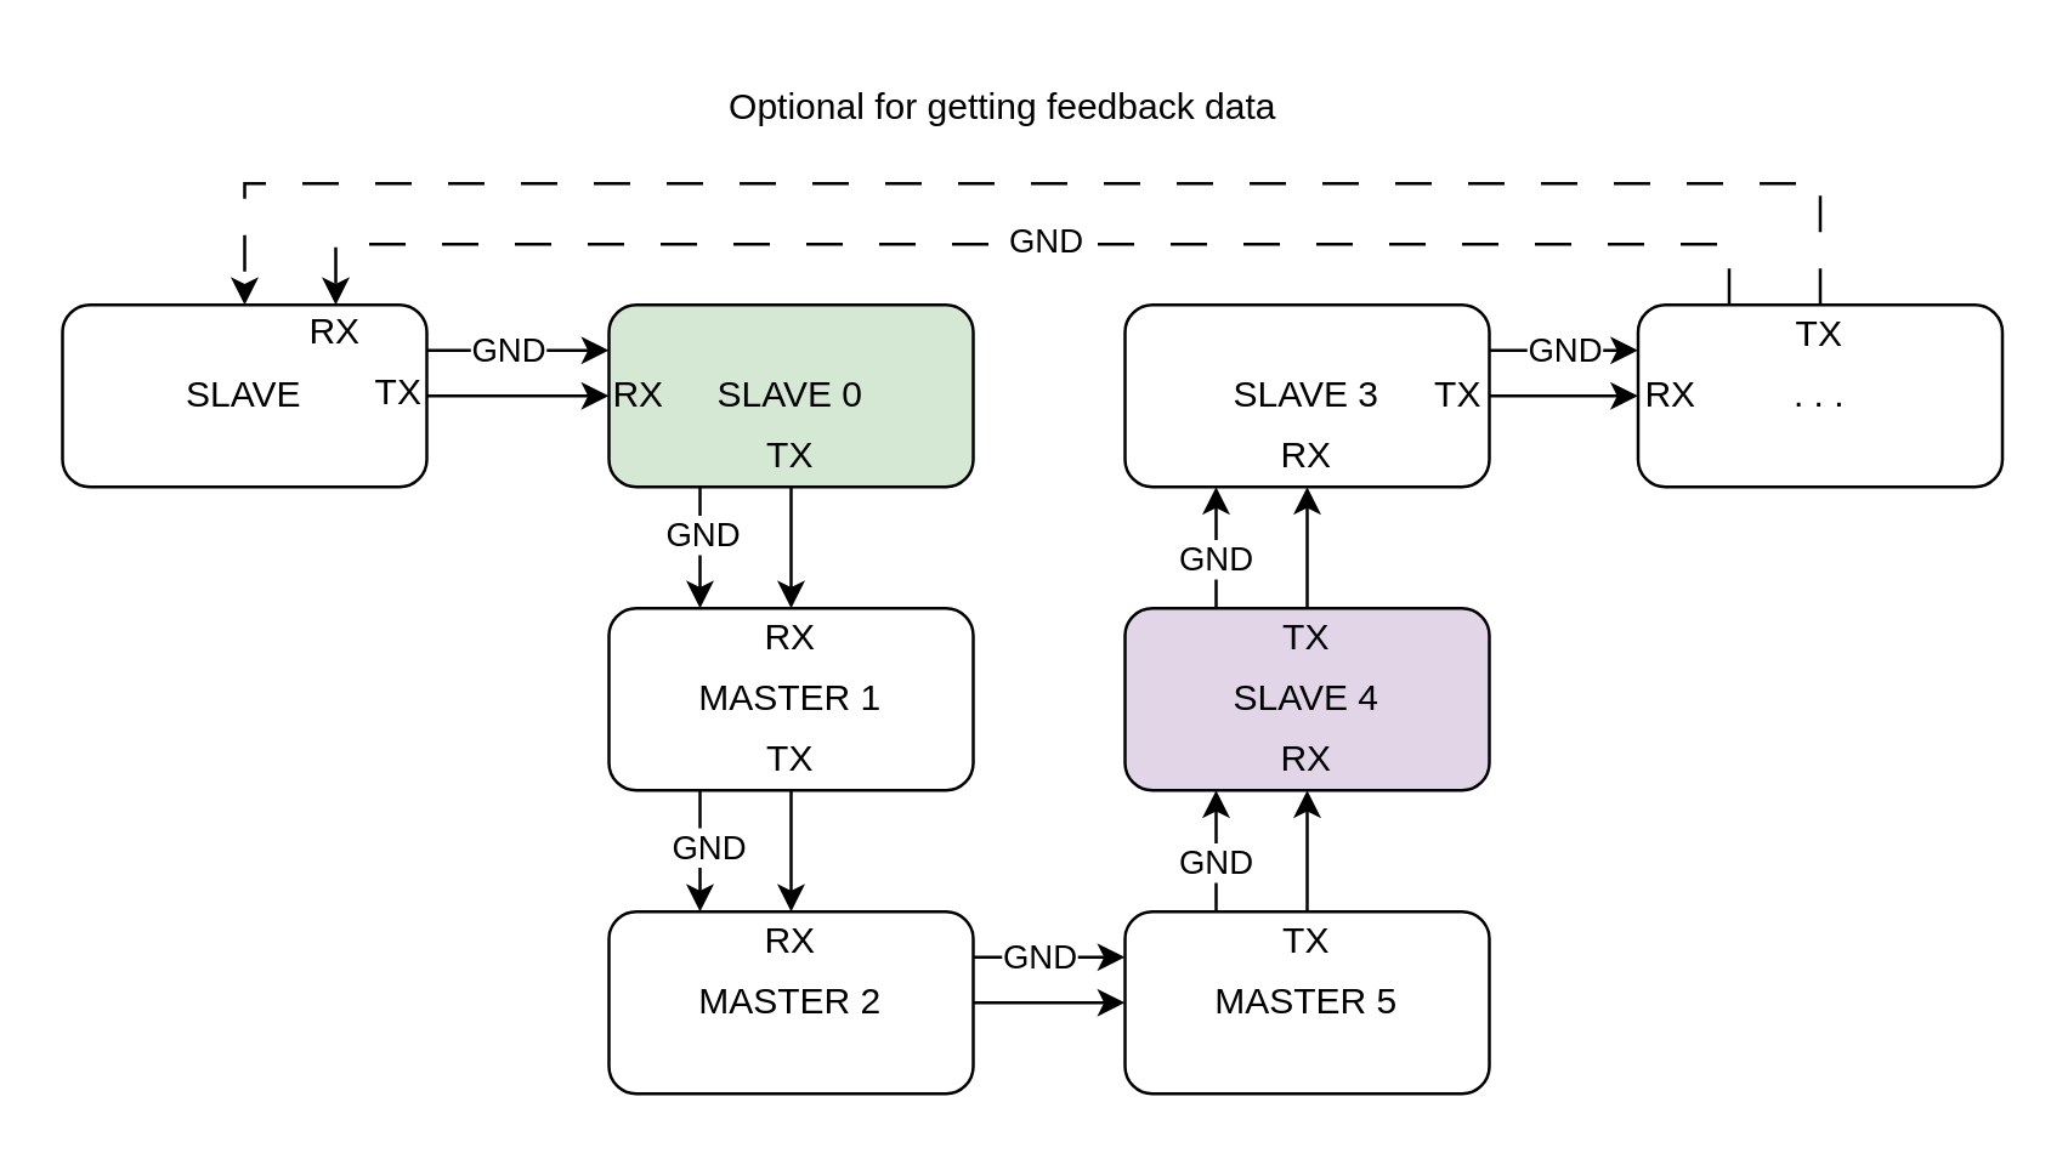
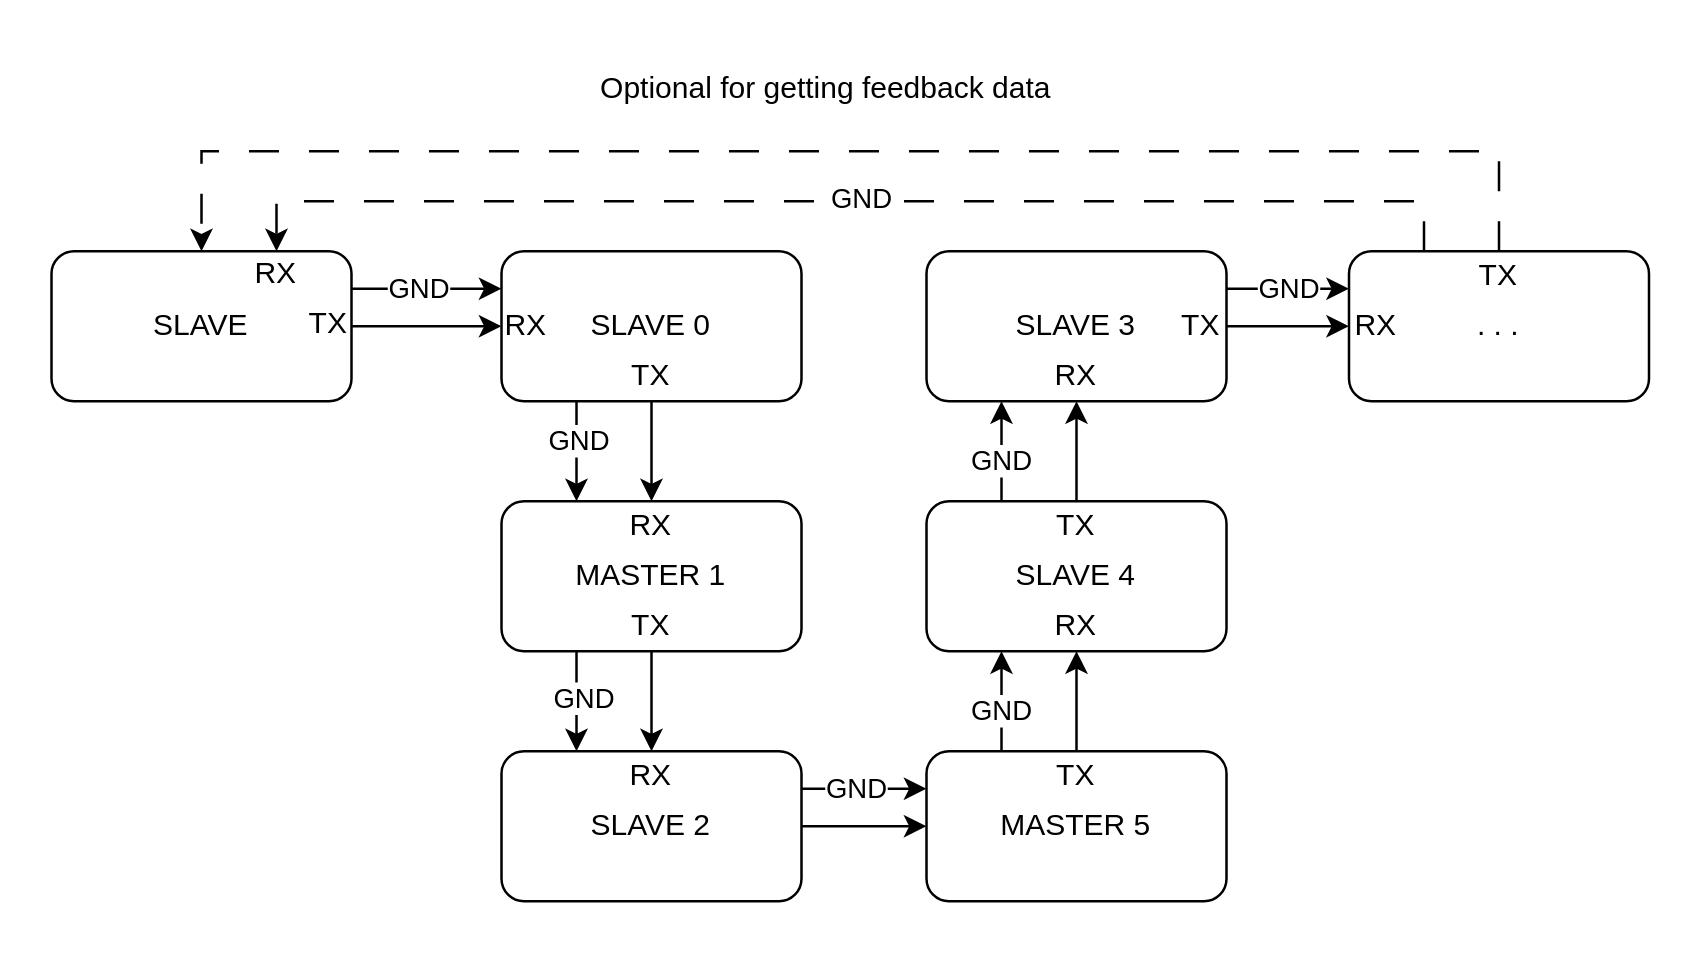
  <mxCell id="0" />
  <mxCell id="1" parent="0" />
  <mxCell id="2" style="edgeStyle=orthogonalEdgeStyle;rounded=0;orthogonalLoop=1;jettySize=auto;html=1;exitX=1;exitY=0.25;exitDx=0;exitDy=0;entryX=0;entryY=0.25;entryDx=0;entryDy=0;" edge="1" parent="1" source="5" target="9"><mxGeometry relative="1" as="geometry" /></mxCell>
  <mxCell id="3" value="GND" style="edgeLabel;html=1;align=center;verticalAlign=middle;resizable=0;points=[];" vertex="1" connectable="0" parent="2"><mxGeometry x="-0.128" y="1" relative="1" as="geometry"><mxPoint as="offset" /></mxGeometry></mxCell>
  <mxCell id="4" style="edgeStyle=orthogonalEdgeStyle;rounded=0;orthogonalLoop=1;jettySize=auto;html=1;exitX=1;exitY=0.5;exitDx=0;exitDy=0;entryX=0;entryY=0.5;entryDx=0;entryDy=0;" edge="1" parent="1" source="5" target="9"><mxGeometry relative="1" as="geometry" /></mxCell>
  <mxCell id="5" value="SLAVE" style="rounded=1;whiteSpace=wrap;html=1;" vertex="1" parent="1"><mxGeometry x="20" y="100" width="120" height="60" as="geometry" /></mxCell>
  <mxCell id="6" style="edgeStyle=orthogonalEdgeStyle;rounded=0;orthogonalLoop=1;jettySize=auto;html=1;exitX=0.25;exitY=1;exitDx=0;exitDy=0;entryX=0.25;entryY=0;entryDx=0;entryDy=0;" edge="1" parent="1" source="9" target="13"><mxGeometry relative="1" as="geometry" /></mxCell>
  <mxCell id="7" value="GND" style="edgeLabel;html=1;align=center;verticalAlign=middle;resizable=0;points=[];" vertex="1" connectable="0" parent="6"><mxGeometry x="-0.231" relative="1" as="geometry"><mxPoint as="offset" /></mxGeometry></mxCell>
  <mxCell id="8" style="edgeStyle=orthogonalEdgeStyle;rounded=0;orthogonalLoop=1;jettySize=auto;html=1;exitX=0.5;exitY=1;exitDx=0;exitDy=0;entryX=0.5;entryY=0;entryDx=0;entryDy=0;" edge="1" parent="1" source="9" target="13"><mxGeometry relative="1" as="geometry" /></mxCell>
- <mxCell id="9" value="SLAVE 0" style="rounded=1;whiteSpace=wrap;html=1;fillColor=#d5e8d4;" vertex="1" parent="1"><mxGeometry x="200" y="100" width="120" height="60" as="geometry" /></mxCell>
+ <mxCell id="9" value="SLAVE 0" style="rounded=1;whiteSpace=wrap;html=1;" vertex="1" parent="1"><mxGeometry x="200" y="100" width="120" height="60" as="geometry" /></mxCell>
  <mxCell id="10" style="edgeStyle=orthogonalEdgeStyle;rounded=0;orthogonalLoop=1;jettySize=auto;html=1;exitX=0.25;exitY=1;exitDx=0;exitDy=0;entryX=0.25;entryY=0;entryDx=0;entryDy=0;" edge="1" parent="1" source="13" target="17"><mxGeometry relative="1" as="geometry" /></mxCell>
  <mxCell id="11" value="GND" style="edgeLabel;html=1;align=center;verticalAlign=middle;resizable=0;points=[];" vertex="1" connectable="0" parent="10"><mxGeometry x="-0.077" y="2" relative="1" as="geometry"><mxPoint as="offset" /></mxGeometry></mxCell>
  <mxCell id="12" style="edgeStyle=orthogonalEdgeStyle;rounded=0;orthogonalLoop=1;jettySize=auto;html=1;exitX=0.5;exitY=1;exitDx=0;exitDy=0;entryX=0.5;entryY=0;entryDx=0;entryDy=0;" edge="1" parent="1" source="13" target="17"><mxGeometry relative="1" as="geometry" /></mxCell>
  <mxCell id="13" value="MASTER 1" style="rounded=1;whiteSpace=wrap;html=1;" vertex="1" parent="1"><mxGeometry x="200" y="200" width="120" height="60" as="geometry" /></mxCell>
  <mxCell id="14" style="edgeStyle=orthogonalEdgeStyle;rounded=0;orthogonalLoop=1;jettySize=auto;html=1;exitX=1;exitY=0.25;exitDx=0;exitDy=0;entryX=0;entryY=0.25;entryDx=0;entryDy=0;" edge="1" parent="1" source="17" target="29"><mxGeometry relative="1" as="geometry" /></mxCell>
  <mxCell id="15" value="GND" style="edgeLabel;html=1;align=center;verticalAlign=middle;resizable=0;points=[];" vertex="1" connectable="0" parent="14"><mxGeometry x="-0.169" y="1" relative="1" as="geometry"><mxPoint as="offset" /></mxGeometry></mxCell>
  <mxCell id="16" style="edgeStyle=orthogonalEdgeStyle;rounded=0;orthogonalLoop=1;jettySize=auto;html=1;exitX=1;exitY=0.5;exitDx=0;exitDy=0;entryX=0;entryY=0.5;entryDx=0;entryDy=0;" edge="1" parent="1" source="17" target="29"><mxGeometry relative="1" as="geometry" /></mxCell>
- <mxCell id="17" value="MASTER 2" style="rounded=1;whiteSpace=wrap;html=1;" vertex="1" parent="1"><mxGeometry x="200" y="300" width="120" height="60" as="geometry" /></mxCell>
+ <mxCell id="17" value="SLAVE 2" style="rounded=1;whiteSpace=wrap;html=1;" vertex="1" parent="1"><mxGeometry x="200" y="300" width="120" height="60" as="geometry" /></mxCell>
  <mxCell id="18" style="edgeStyle=orthogonalEdgeStyle;rounded=0;orthogonalLoop=1;jettySize=auto;html=1;exitX=1;exitY=0.25;exitDx=0;exitDy=0;entryX=0;entryY=0.25;entryDx=0;entryDy=0;" edge="1" parent="1" source="21" target="33"><mxGeometry relative="1" as="geometry" /></mxCell>
  <mxCell id="19" value="GND" style="edgeLabel;html=1;align=center;verticalAlign=middle;resizable=0;points=[];" vertex="1" connectable="0" parent="18"><mxGeometry x="-0.038" y="1" relative="1" as="geometry"><mxPoint as="offset" /></mxGeometry></mxCell>
  <mxCell id="20" style="edgeStyle=orthogonalEdgeStyle;rounded=0;orthogonalLoop=1;jettySize=auto;html=1;exitX=1;exitY=0.5;exitDx=0;exitDy=0;entryX=0;entryY=0.5;entryDx=0;entryDy=0;" edge="1" parent="1" source="21" target="33"><mxGeometry relative="1" as="geometry" /></mxCell>
  <mxCell id="21" value="SLAVE 3" style="rounded=1;whiteSpace=wrap;html=1;" vertex="1" parent="1"><mxGeometry x="370" y="100" width="120" height="60" as="geometry" /></mxCell>
  <mxCell id="22" value="" style="edgeStyle=orthogonalEdgeStyle;rounded=0;orthogonalLoop=1;jettySize=auto;html=1;" edge="1" parent="1" source="25" target="21"><mxGeometry relative="1" as="geometry" /></mxCell>
  <mxCell id="23" style="edgeStyle=orthogonalEdgeStyle;rounded=0;orthogonalLoop=1;jettySize=auto;html=1;exitX=0.25;exitY=0;exitDx=0;exitDy=0;entryX=0.25;entryY=1;entryDx=0;entryDy=0;" edge="1" parent="1" source="25" target="21"><mxGeometry relative="1" as="geometry" /></mxCell>
  <mxCell id="24" value="GND" style="edgeLabel;html=1;align=center;verticalAlign=middle;resizable=0;points=[];" vertex="1" connectable="0" parent="23"><mxGeometry x="-0.154" y="1" relative="1" as="geometry"><mxPoint as="offset" /></mxGeometry></mxCell>
- <mxCell id="25" value="SLAVE 4" style="rounded=1;whiteSpace=wrap;html=1;fillColor=#e1d5e7;" vertex="1" parent="1"><mxGeometry x="370" y="200" width="120" height="60" as="geometry" /></mxCell>
+ <mxCell id="25" value="SLAVE 4" style="rounded=1;whiteSpace=wrap;html=1;" vertex="1" parent="1"><mxGeometry x="370" y="200" width="120" height="60" as="geometry" /></mxCell>
  <mxCell id="26" style="edgeStyle=orthogonalEdgeStyle;rounded=0;orthogonalLoop=1;jettySize=auto;html=1;exitX=0.25;exitY=0;exitDx=0;exitDy=0;entryX=0.25;entryY=1;entryDx=0;entryDy=0;" edge="1" parent="1" source="29" target="25"><mxGeometry relative="1" as="geometry" /></mxCell>
  <mxCell id="27" value="GND" style="edgeLabel;html=1;align=center;verticalAlign=middle;resizable=0;points=[];" vertex="1" connectable="0" parent="26"><mxGeometry x="-0.154" y="1" relative="1" as="geometry"><mxPoint as="offset" /></mxGeometry></mxCell>
  <mxCell id="28" style="edgeStyle=orthogonalEdgeStyle;rounded=0;orthogonalLoop=1;jettySize=auto;html=1;exitX=0.5;exitY=0;exitDx=0;exitDy=0;entryX=0.5;entryY=1;entryDx=0;entryDy=0;" edge="1" parent="1" source="29" target="25"><mxGeometry relative="1" as="geometry" /></mxCell>
  <mxCell id="29" value="MASTER 5" style="rounded=1;whiteSpace=wrap;html=1;" vertex="1" parent="1"><mxGeometry x="370" y="300" width="120" height="60" as="geometry" /></mxCell>
  <mxCell id="30" style="edgeStyle=orthogonalEdgeStyle;rounded=0;orthogonalLoop=1;jettySize=auto;html=1;entryX=0.5;entryY=0;entryDx=0;entryDy=0;dashed=1;dashPattern=12 12;" edge="1" parent="1" source="33" target="5"><mxGeometry relative="1" as="geometry"><Array as="points"><mxPoint x="599" y="60" /><mxPoint x="80" y="60" /></Array></mxGeometry></mxCell>
  <mxCell id="31" style="edgeStyle=orthogonalEdgeStyle;rounded=0;orthogonalLoop=1;jettySize=auto;html=1;exitX=0.25;exitY=0;exitDx=0;exitDy=0;entryX=0.75;entryY=0;entryDx=0;entryDy=0;dashed=1;dashPattern=12 12;" edge="1" parent="1" source="33" target="5"><mxGeometry relative="1" as="geometry" /></mxCell>
  <mxCell id="32" value="GND" style="edgeLabel;html=1;align=center;verticalAlign=middle;resizable=0;points=[];" vertex="1" connectable="0" parent="31"><mxGeometry x="-0.015" y="-2" relative="1" as="geometry"><mxPoint as="offset" /></mxGeometry></mxCell>
  <mxCell id="33" value=". . ." style="rounded=1;whiteSpace=wrap;html=1;" vertex="1" parent="1"><mxGeometry x="539" y="100" width="120" height="60" as="geometry" /></mxCell>
  <mxCell id="34" value="TX" style="text;html=1;strokeColor=none;fillColor=none;align=center;verticalAlign=middle;whiteSpace=wrap;rounded=0;" vertex="1" parent="1"><mxGeometry x="111" y="119" width="40" height="20" as="geometry" /></mxCell>
  <mxCell id="35" value="RX" style="text;html=1;strokeColor=none;fillColor=none;align=center;verticalAlign=middle;whiteSpace=wrap;rounded=0;" vertex="1" parent="1"><mxGeometry x="190" y="120" width="40" height="20" as="geometry" /></mxCell>
  <mxCell id="36" value="TX" style="text;html=1;strokeColor=none;fillColor=none;align=center;verticalAlign=middle;whiteSpace=wrap;rounded=0;" vertex="1" parent="1"><mxGeometry x="240" y="140" width="40" height="20" as="geometry" /></mxCell>
  <mxCell id="37" value="RX" style="text;html=1;strokeColor=none;fillColor=none;align=center;verticalAlign=middle;whiteSpace=wrap;rounded=0;" vertex="1" parent="1"><mxGeometry x="240" y="200" width="40" height="20" as="geometry" /></mxCell>
  <mxCell id="38" value="TX" style="text;html=1;strokeColor=none;fillColor=none;align=center;verticalAlign=middle;whiteSpace=wrap;rounded=0;" vertex="1" parent="1"><mxGeometry x="240" y="240" width="40" height="20" as="geometry" /></mxCell>
  <mxCell id="39" value="RX" style="text;html=1;strokeColor=none;fillColor=none;align=center;verticalAlign=middle;whiteSpace=wrap;rounded=0;" vertex="1" parent="1"><mxGeometry x="240" y="300" width="40" height="20" as="geometry" /></mxCell>
  <mxCell id="40" value="TX" style="text;html=1;strokeColor=none;fillColor=none;align=center;verticalAlign=middle;whiteSpace=wrap;rounded=0;" vertex="1" parent="1"><mxGeometry x="410" y="300" width="40" height="20" as="geometry" /></mxCell>
  <mxCell id="41" value="TX" style="text;html=1;strokeColor=none;fillColor=none;align=center;verticalAlign=middle;whiteSpace=wrap;rounded=0;" vertex="1" parent="1"><mxGeometry x="410" y="200" width="40" height="20" as="geometry" /></mxCell>
  <mxCell id="42" value="TX" style="text;html=1;strokeColor=none;fillColor=none;align=center;verticalAlign=middle;whiteSpace=wrap;rounded=0;" vertex="1" parent="1"><mxGeometry x="460" y="120" width="40" height="20" as="geometry" /></mxCell>
  <mxCell id="43" value="RX" style="text;html=1;strokeColor=none;fillColor=none;align=center;verticalAlign=middle;whiteSpace=wrap;rounded=0;" vertex="1" parent="1"><mxGeometry x="410" y="240" width="40" height="20" as="geometry" /></mxCell>
  <mxCell id="44" value="RX" style="text;html=1;strokeColor=none;fillColor=none;align=center;verticalAlign=middle;whiteSpace=wrap;rounded=0;" vertex="1" parent="1"><mxGeometry x="410" y="140" width="40" height="20" as="geometry" /></mxCell>
  <mxCell id="45" value="RX" style="text;html=1;strokeColor=none;fillColor=none;align=center;verticalAlign=middle;whiteSpace=wrap;rounded=0;" vertex="1" parent="1"><mxGeometry x="530" y="120" width="40" height="20" as="geometry" /></mxCell>
  <mxCell id="46" value="TX" style="text;html=1;strokeColor=none;fillColor=none;align=center;verticalAlign=middle;whiteSpace=wrap;rounded=0;" vertex="1" parent="1"><mxGeometry x="579" y="100" width="40" height="20" as="geometry" /></mxCell>
  <mxCell id="47" value="RX" style="text;html=1;strokeColor=none;fillColor=none;align=center;verticalAlign=middle;whiteSpace=wrap;rounded=0;" vertex="1" parent="1"><mxGeometry x="90" y="99" width="40" height="20" as="geometry" /></mxCell>
  <mxCell id="48" value="Optional for getting feedback data" style="text;html=1;strokeColor=none;fillColor=none;align=center;verticalAlign=middle;whiteSpace=wrap;rounded=0;" vertex="1" parent="1"><mxGeometry x="220" y="20" width="220" height="30" as="geometry" /></mxCell>
